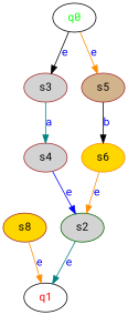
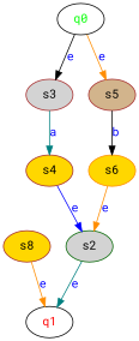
  digraph {
    fontname="Roboto Mono"
    node [fontname="Roboto Mono" color=brown fillcolor=gold style=filled]
    edge [color=darkorange fontname="Roboto Mono"]
    n1 [label=<<font color="red">q1</font>> color="" fillcolor="" style=""]
    s8
    n3 [label=<<font color="green">q0</font>> color="" fillcolor="" style=""]
    s3 [fillcolor=lightgrey]
    s5 [fillcolor=tan]
-   s4 [fillcolor=lightgrey]
+   s4
    s6 [color=darkorange]
    s2 [color=darkgreen fillcolor=lightgrey]
    s8 -> n1 [label=<<font color="blue">e</font>>]
    n3 -> s3 [color=black label=<<font color="blue">e</font>>]
    n3 -> s5 [label=<<font color="blue">e</font>>]
    s3 -> s4 [color=teal label=<<font color="blue">a</font>>]
    s5 -> s6 [color=black label=<<font color="blue">b</font>>]
    s4 -> s2 [color=blue label=<<font color="blue">e</font>>]
    s6 -> s2 [label=<<font color="blue">e</font>>]
    s2 -> n1 [color=teal label=<<font color="blue">e</font>>]
  }
